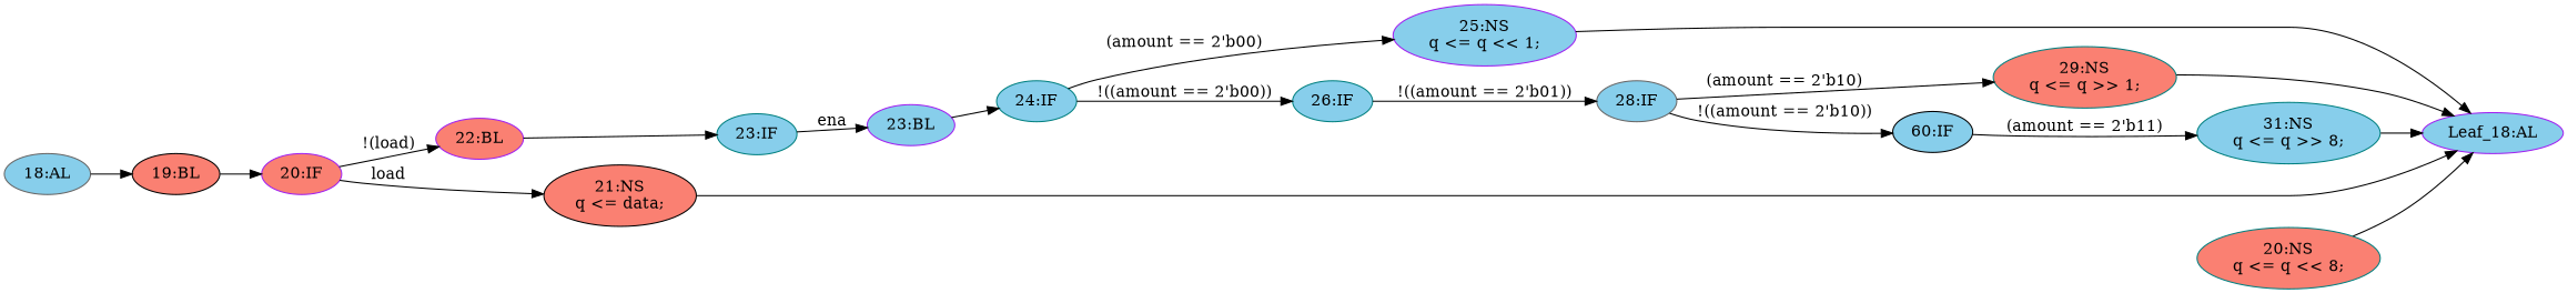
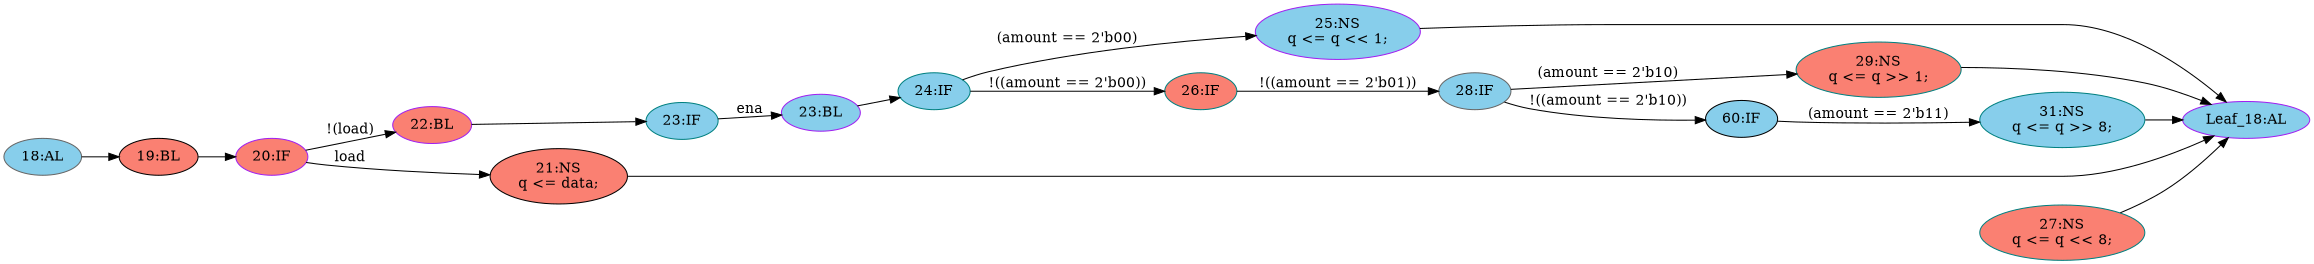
  strict digraph {
    rankdir=LR
    node [color=teal fillcolor=skyblue statements="[]" style=filled typ=IfStatement]
    edge [cond="[]" lineno=None]
    n1 [ast="<pyverilog.vparser.ast.IfStatement object at 0x7fca1d8e88d0>" label="23:IF"]
    n2 [ast="<pyverilog.vparser.ast.Block object at 0x7fca1d8e8a50>" color=purple label="23:BL" typ=Block]
    n3 [ast="<pyverilog.vparser.ast.IfStatement object at 0x7fca1d8e8a90>" label="24:IF"]
    n4 [ast="<pyverilog.vparser.ast.NonblockingSubstitution object at 0x7fca1d8cc390>" color=purple label="25:NS\nq <= q << 1;" statements="[<pyverilog.vparser.ast.NonblockingSubstitution object at 0x7fca1d8cc390>]" typ=NonblockingSubstitution]
-   n5 [ast="<pyverilog.vparser.ast.IfStatement object at 0x7fca1d8e8ad0>" label="26:IF"]
+   n5 [ast="<pyverilog.vparser.ast.IfStatement object at 0x7fca1d8e8ad0>" fillcolor=salmon label="26:IF"]
    n6 [ast="<pyverilog.vparser.ast.Block object at 0x7fca1d8cc650>" color=black fillcolor=salmon label="19:BL" typ=Block]
    n7 [ast="<pyverilog.vparser.ast.IfStatement object at 0x7fca1d8cc690>" color=purple fillcolor=salmon label="20:IF"]
    n8 [ast="<pyverilog.vparser.ast.Block object at 0x7fca1d8cc6d0>" color=purple fillcolor=salmon label="22:BL" typ=Block]
    n9 [ast="<pyverilog.vparser.ast.NonblockingSubstitution object at 0x7fca1d8cc710>" color=black fillcolor=salmon label="21:NS\nq <= data;" statements="[<pyverilog.vparser.ast.NonblockingSubstitution object at 0x7fca1d8cc710>]" typ=NonblockingSubstitution]
    n10 [color=purple def_var="['q']" label="Leaf_18:AL" statements="" typ=""]
    n11 [ast="<pyverilog.vparser.ast.IfStatement object at 0x7fca1d8e8b10>" color=gray40 label="28:IF"]
    n12 [ast="<pyverilog.vparser.ast.NonblockingSubstitution object at 0x7fca1d8e8e50>" fillcolor=salmon label="29:NS\nq <= q >> 1;" statements="[<pyverilog.vparser.ast.NonblockingSubstitution object at 0x7fca1d8e8e50>]" typ=NonblockingSubstitution]
    n13 [ast="<pyverilog.vparser.ast.IfStatement object at 0x7fca1d8e8b50>" color=black label="60:IF"]
    n14 [ast="<pyverilog.vparser.ast.NonblockingSubstitution object at 0x7fca1d8e8b90>" label="31:NS\nq <= q >> 8;" statements="[<pyverilog.vparser.ast.NonblockingSubstitution object at 0x7fca1d8e8b90>]" typ=NonblockingSubstitution]
    n15 [ast="<pyverilog.vparser.ast.Always object at 0x7fca1d8cc910>" clk_sens=True color=gray40 label="18:AL" sens="['clk']" typ=Always use_var="['load', 'ena', 'amount', 'data', 'q']"]
-   n16 [ast="<pyverilog.vparser.ast.NonblockingSubstitution object at 0x7fca1d8cc110>" fillcolor=salmon label="20:NS\nq <= q << 8;" statements="[<pyverilog.vparser.ast.NonblockingSubstitution object at 0x7fca1d8cc110>]" typ=NonblockingSubstitution]
+   n16 [ast="<pyverilog.vparser.ast.NonblockingSubstitution object at 0x7fca1d8cc110>" fillcolor=salmon label="27:NS\nq <= q << 8;" statements="[<pyverilog.vparser.ast.NonblockingSubstitution object at 0x7fca1d8cc110>]" typ=NonblockingSubstitution]
    n1 -> n2 [cond="['ena']" label=ena lineno=23]
    n2 -> n3
    n3 -> n4 [cond="['amount']" label="(amount == 2'b00)" lineno=24]
    n3 -> n5 [cond="['amount']" label="!((amount == 2'b00))" lineno=24]
    n4 -> n10
    n5 -> n11 [cond="['amount']" label="!((amount == 2'b01))" lineno=26]
    n6 -> n7
    n7 -> n8 [cond="['load']" label="!(load)" lineno=20]
    n7 -> n9 [cond="['load']" label=load lineno=20]
    n8 -> n1
    n9 -> n10
    n11 -> n12 [cond="['amount']" label="(amount == 2'b10)" lineno=28]
    n11 -> n13 [cond="['amount']" label="!((amount == 2'b10))" lineno=28]
    n12 -> n10
    n13 -> n14 [cond="['amount']" label="(amount == 2'b11)" lineno=30]
    n14 -> n10
    n15 -> n6
    n16 -> n10
  }
